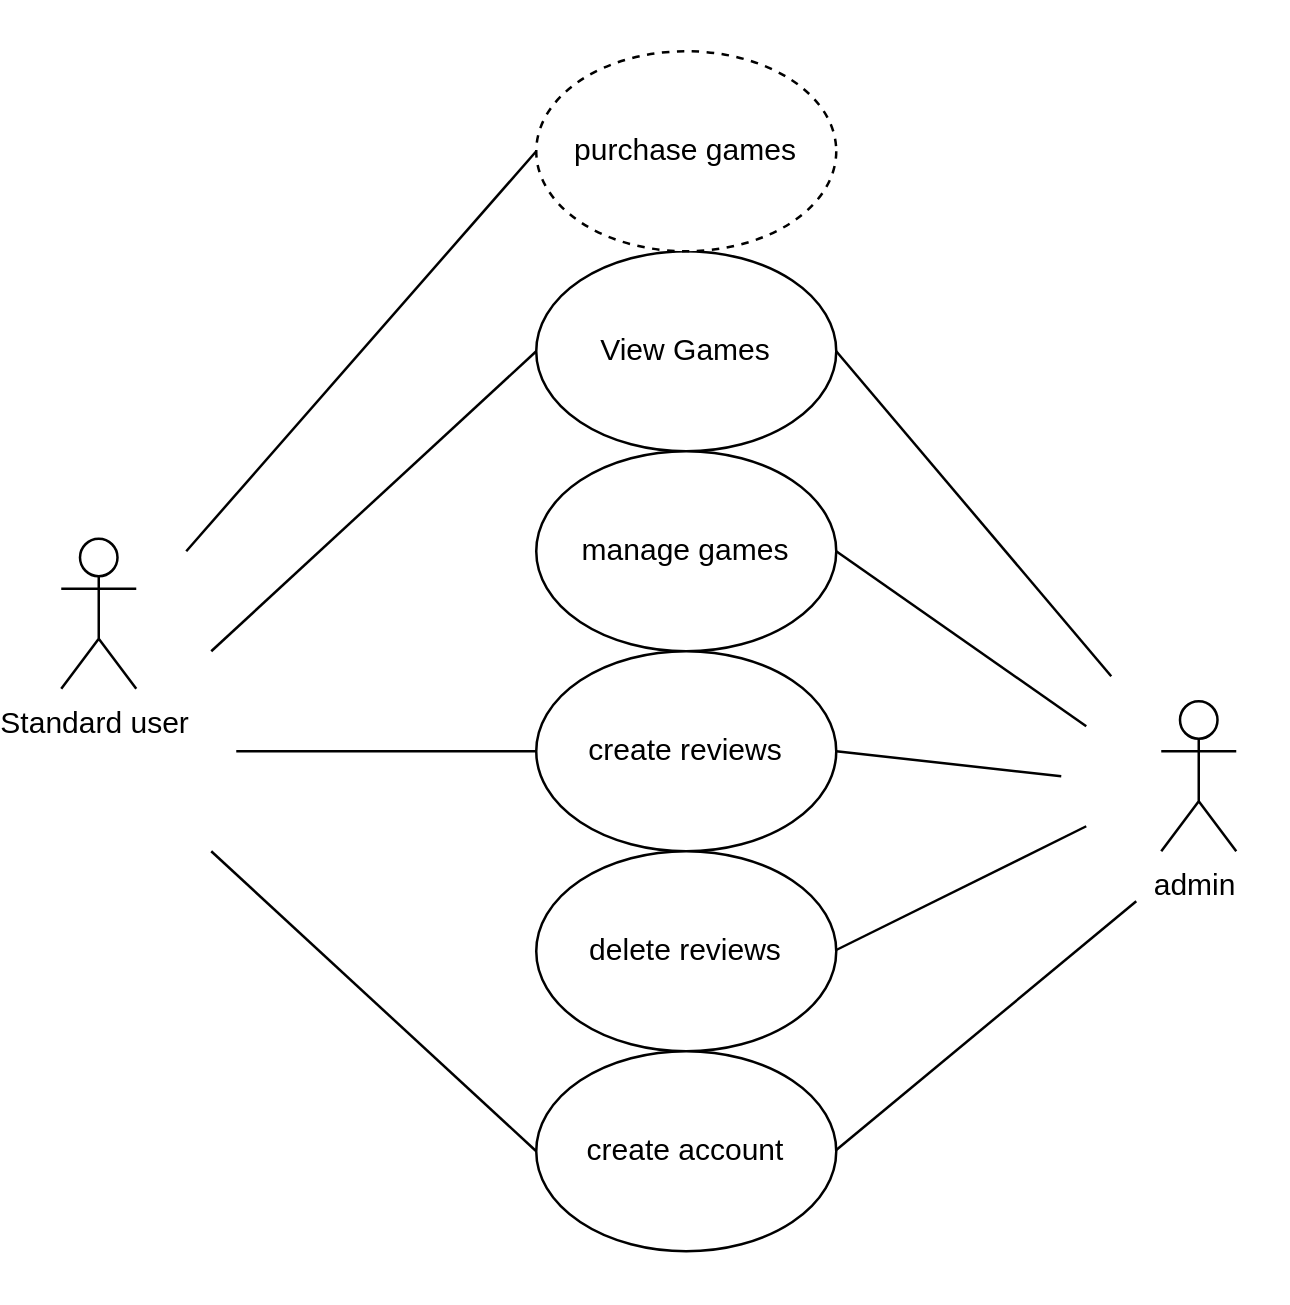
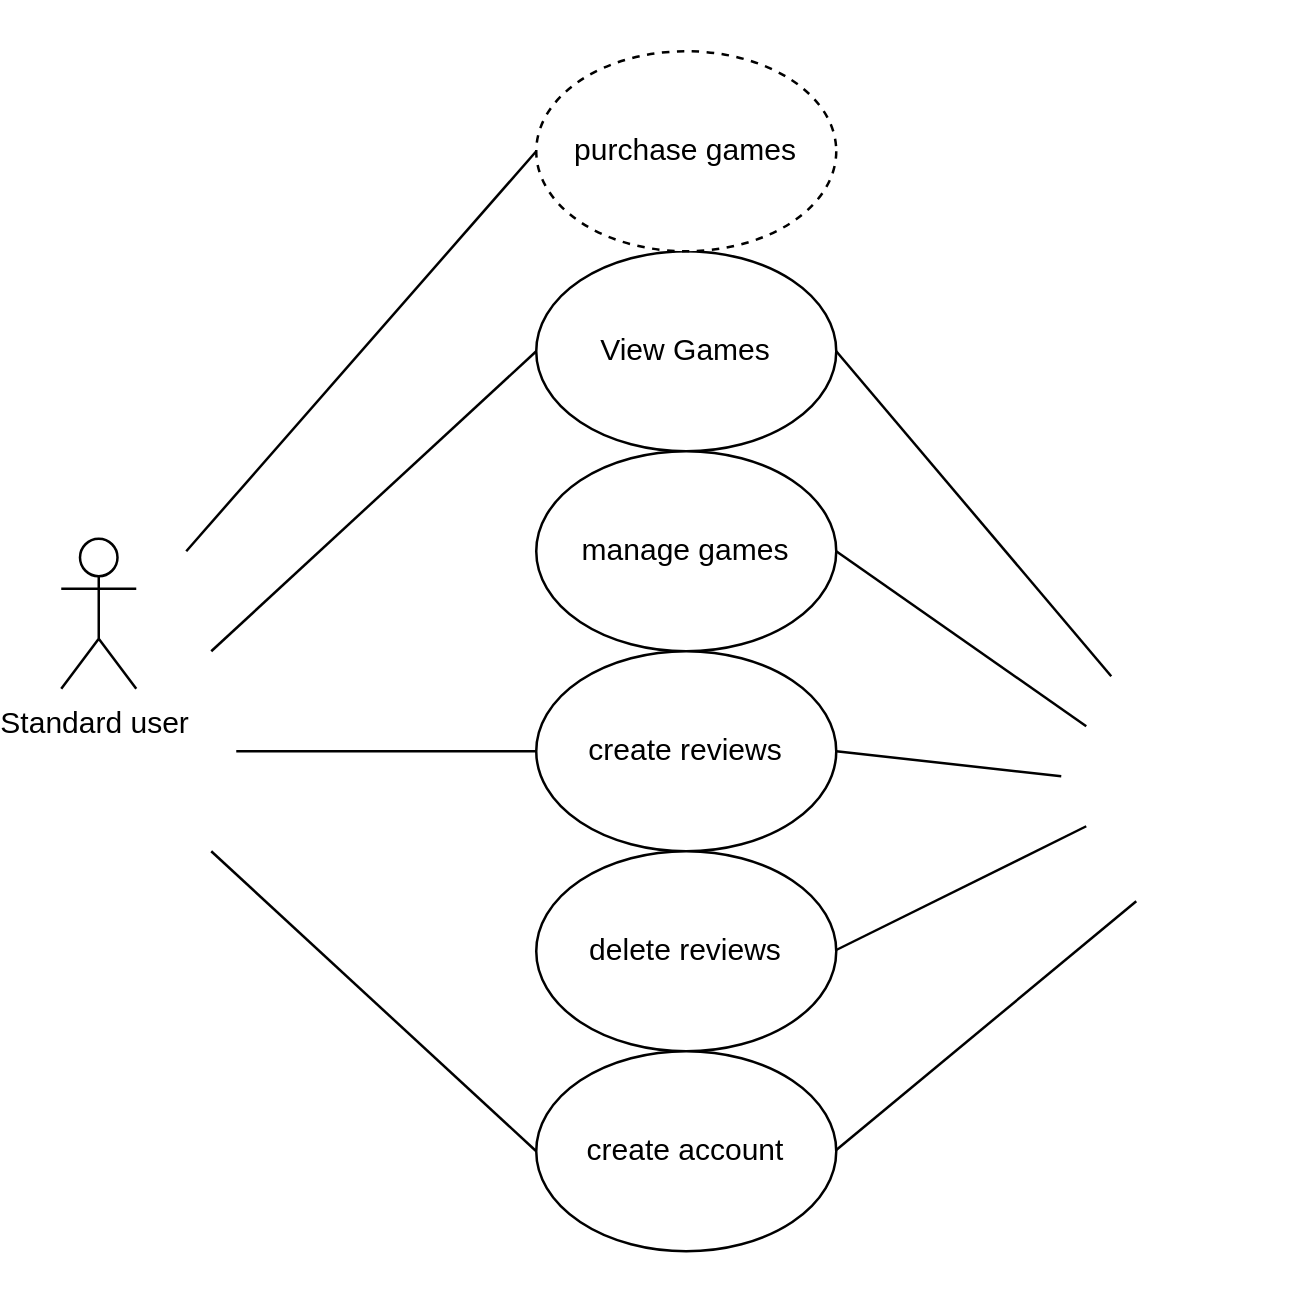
  <mxCell id="0" />
  <mxCell id="1" parent="0" />
  <mxCell id="2" value="Standard user&amp;nbsp;" style="shape=umlActor;verticalLabelPosition=bottom;verticalAlign=top;html=1;outlineConnect=0;" vertex="1" parent="1"><mxGeometry x="20" y="215" width="30" height="60" as="geometry" /></mxCell>
  <mxCell id="3" value="View Games" style="ellipse;whiteSpace=wrap;html=1;" vertex="1" parent="1"><mxGeometry x="210" y="100" width="120" height="80" as="geometry" /></mxCell>
  <mxCell id="4" value="manage games" style="ellipse;whiteSpace=wrap;html=1;" vertex="1" parent="1"><mxGeometry x="210" y="180" width="120" height="80" as="geometry" /></mxCell>
  <mxCell id="5" value="create reviews" style="ellipse;whiteSpace=wrap;html=1;" vertex="1" parent="1"><mxGeometry x="210" y="260" width="120" height="80" as="geometry" /></mxCell>
  <mxCell id="6" value="delete reviews" style="ellipse;whiteSpace=wrap;html=1;" vertex="1" parent="1"><mxGeometry x="210" y="340" width="120" height="80" as="geometry" /></mxCell>
  <mxCell id="7" value="create account" style="ellipse;whiteSpace=wrap;html=1;" vertex="1" parent="1"><mxGeometry x="210" y="420" width="120" height="80" as="geometry" /></mxCell>
- <mxCell id="8" value="admin&amp;nbsp;" style="shape=umlActor;verticalLabelPosition=bottom;verticalAlign=top;html=1;outlineConnect=0;" vertex="1" parent="1"><mxGeometry x="460" y="280" width="30" height="60" as="geometry" /></mxCell>
  <mxCell id="9" value="" style="endArrow=none;html=1;rounded=0;entryX=0;entryY=0.5;entryDx=0;entryDy=0;" edge="1" parent="1" target="3"><mxGeometry width="50" height="50" relative="1" as="geometry"><mxPoint x="80" y="260" as="sourcePoint" /><mxPoint x="130" y="210" as="targetPoint" /></mxGeometry></mxCell>
  <mxCell id="10" value="" style="endArrow=none;html=1;rounded=0;entryX=0;entryY=0.5;entryDx=0;entryDy=0;" edge="1" parent="1" target="5"><mxGeometry width="50" height="50" relative="1" as="geometry"><mxPoint x="90" y="300" as="sourcePoint" /><mxPoint x="190" y="290" as="targetPoint" /></mxGeometry></mxCell>
  <mxCell id="11" value="" style="endArrow=none;html=1;rounded=0;entryX=0;entryY=0.5;entryDx=0;entryDy=0;" edge="1" parent="1" target="7"><mxGeometry width="50" height="50" relative="1" as="geometry"><mxPoint x="80" y="340" as="sourcePoint" /><mxPoint x="190" y="450" as="targetPoint" /></mxGeometry></mxCell>
  <mxCell id="12" value="" style="endArrow=none;html=1;rounded=0;exitX=1;exitY=0.5;exitDx=0;exitDy=0;" edge="1" parent="1" source="3"><mxGeometry width="50" height="50" relative="1" as="geometry"><mxPoint x="370" y="270" as="sourcePoint" /><mxPoint x="440" y="270" as="targetPoint" /></mxGeometry></mxCell>
  <mxCell id="13" value="" style="endArrow=none;html=1;rounded=0;exitX=1;exitY=0.5;exitDx=0;exitDy=0;" edge="1" parent="1" source="4"><mxGeometry width="50" height="50" relative="1" as="geometry"><mxPoint x="380" y="280" as="sourcePoint" /><mxPoint x="430" y="290" as="targetPoint" /></mxGeometry></mxCell>
  <mxCell id="14" value="" style="endArrow=none;html=1;rounded=0;exitX=1;exitY=0.5;exitDx=0;exitDy=0;" edge="1" parent="1" source="5"><mxGeometry width="50" height="50" relative="1" as="geometry"><mxPoint x="390" y="290" as="sourcePoint" /><mxPoint x="420" y="310" as="targetPoint" /></mxGeometry></mxCell>
  <mxCell id="15" value="purchase games" style="ellipse;whiteSpace=wrap;html=1;dashed=1;" vertex="1" parent="1"><mxGeometry x="210" y="20" width="120" height="80" as="geometry" /></mxCell>
  <mxCell id="16" value="" style="endArrow=none;html=1;rounded=0;entryX=0;entryY=0.5;entryDx=0;entryDy=0;" edge="1" parent="1" target="15"><mxGeometry width="50" height="50" relative="1" as="geometry"><mxPoint x="70" y="220" as="sourcePoint" /><mxPoint x="140" y="170" as="targetPoint" /></mxGeometry></mxCell>
  <mxCell id="17" value="" style="endArrow=none;html=1;rounded=0;" edge="1" parent="1"><mxGeometry width="50" height="50" relative="1" as="geometry"><mxPoint x="330" y="379.5" as="sourcePoint" /><mxPoint x="430" y="330" as="targetPoint" /></mxGeometry></mxCell>
  <mxCell id="18" value="" style="endArrow=none;html=1;rounded=0;" edge="1" parent="1"><mxGeometry width="50" height="50" relative="1" as="geometry"><mxPoint x="330" y="459.5" as="sourcePoint" /><mxPoint x="450" y="360" as="targetPoint" /></mxGeometry></mxCell>
